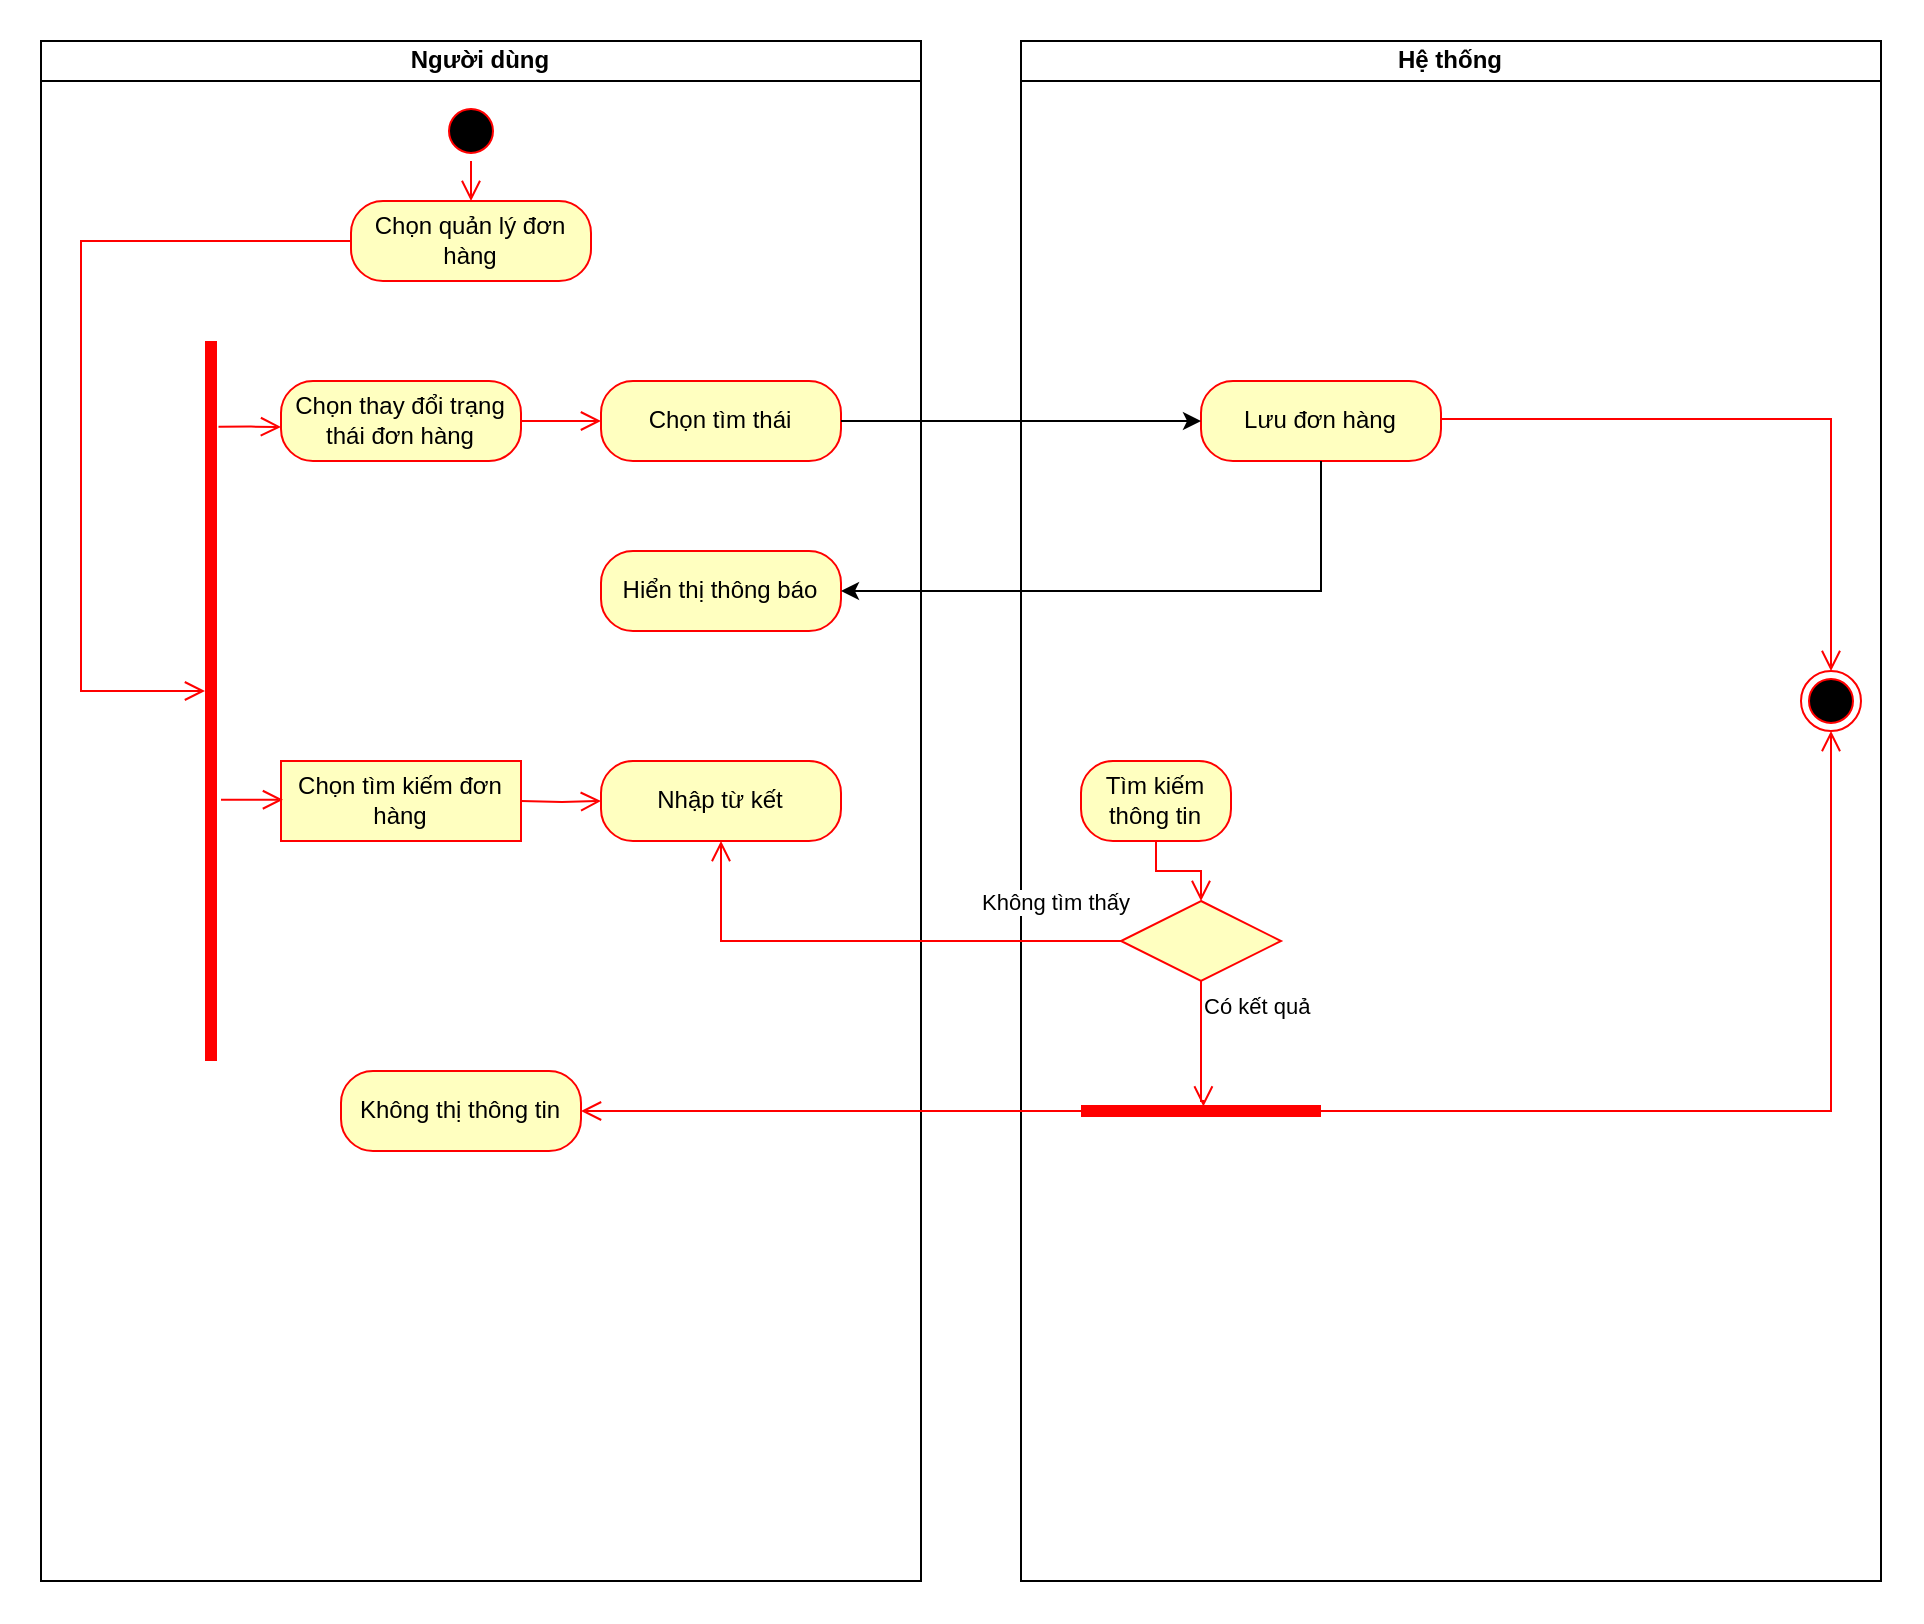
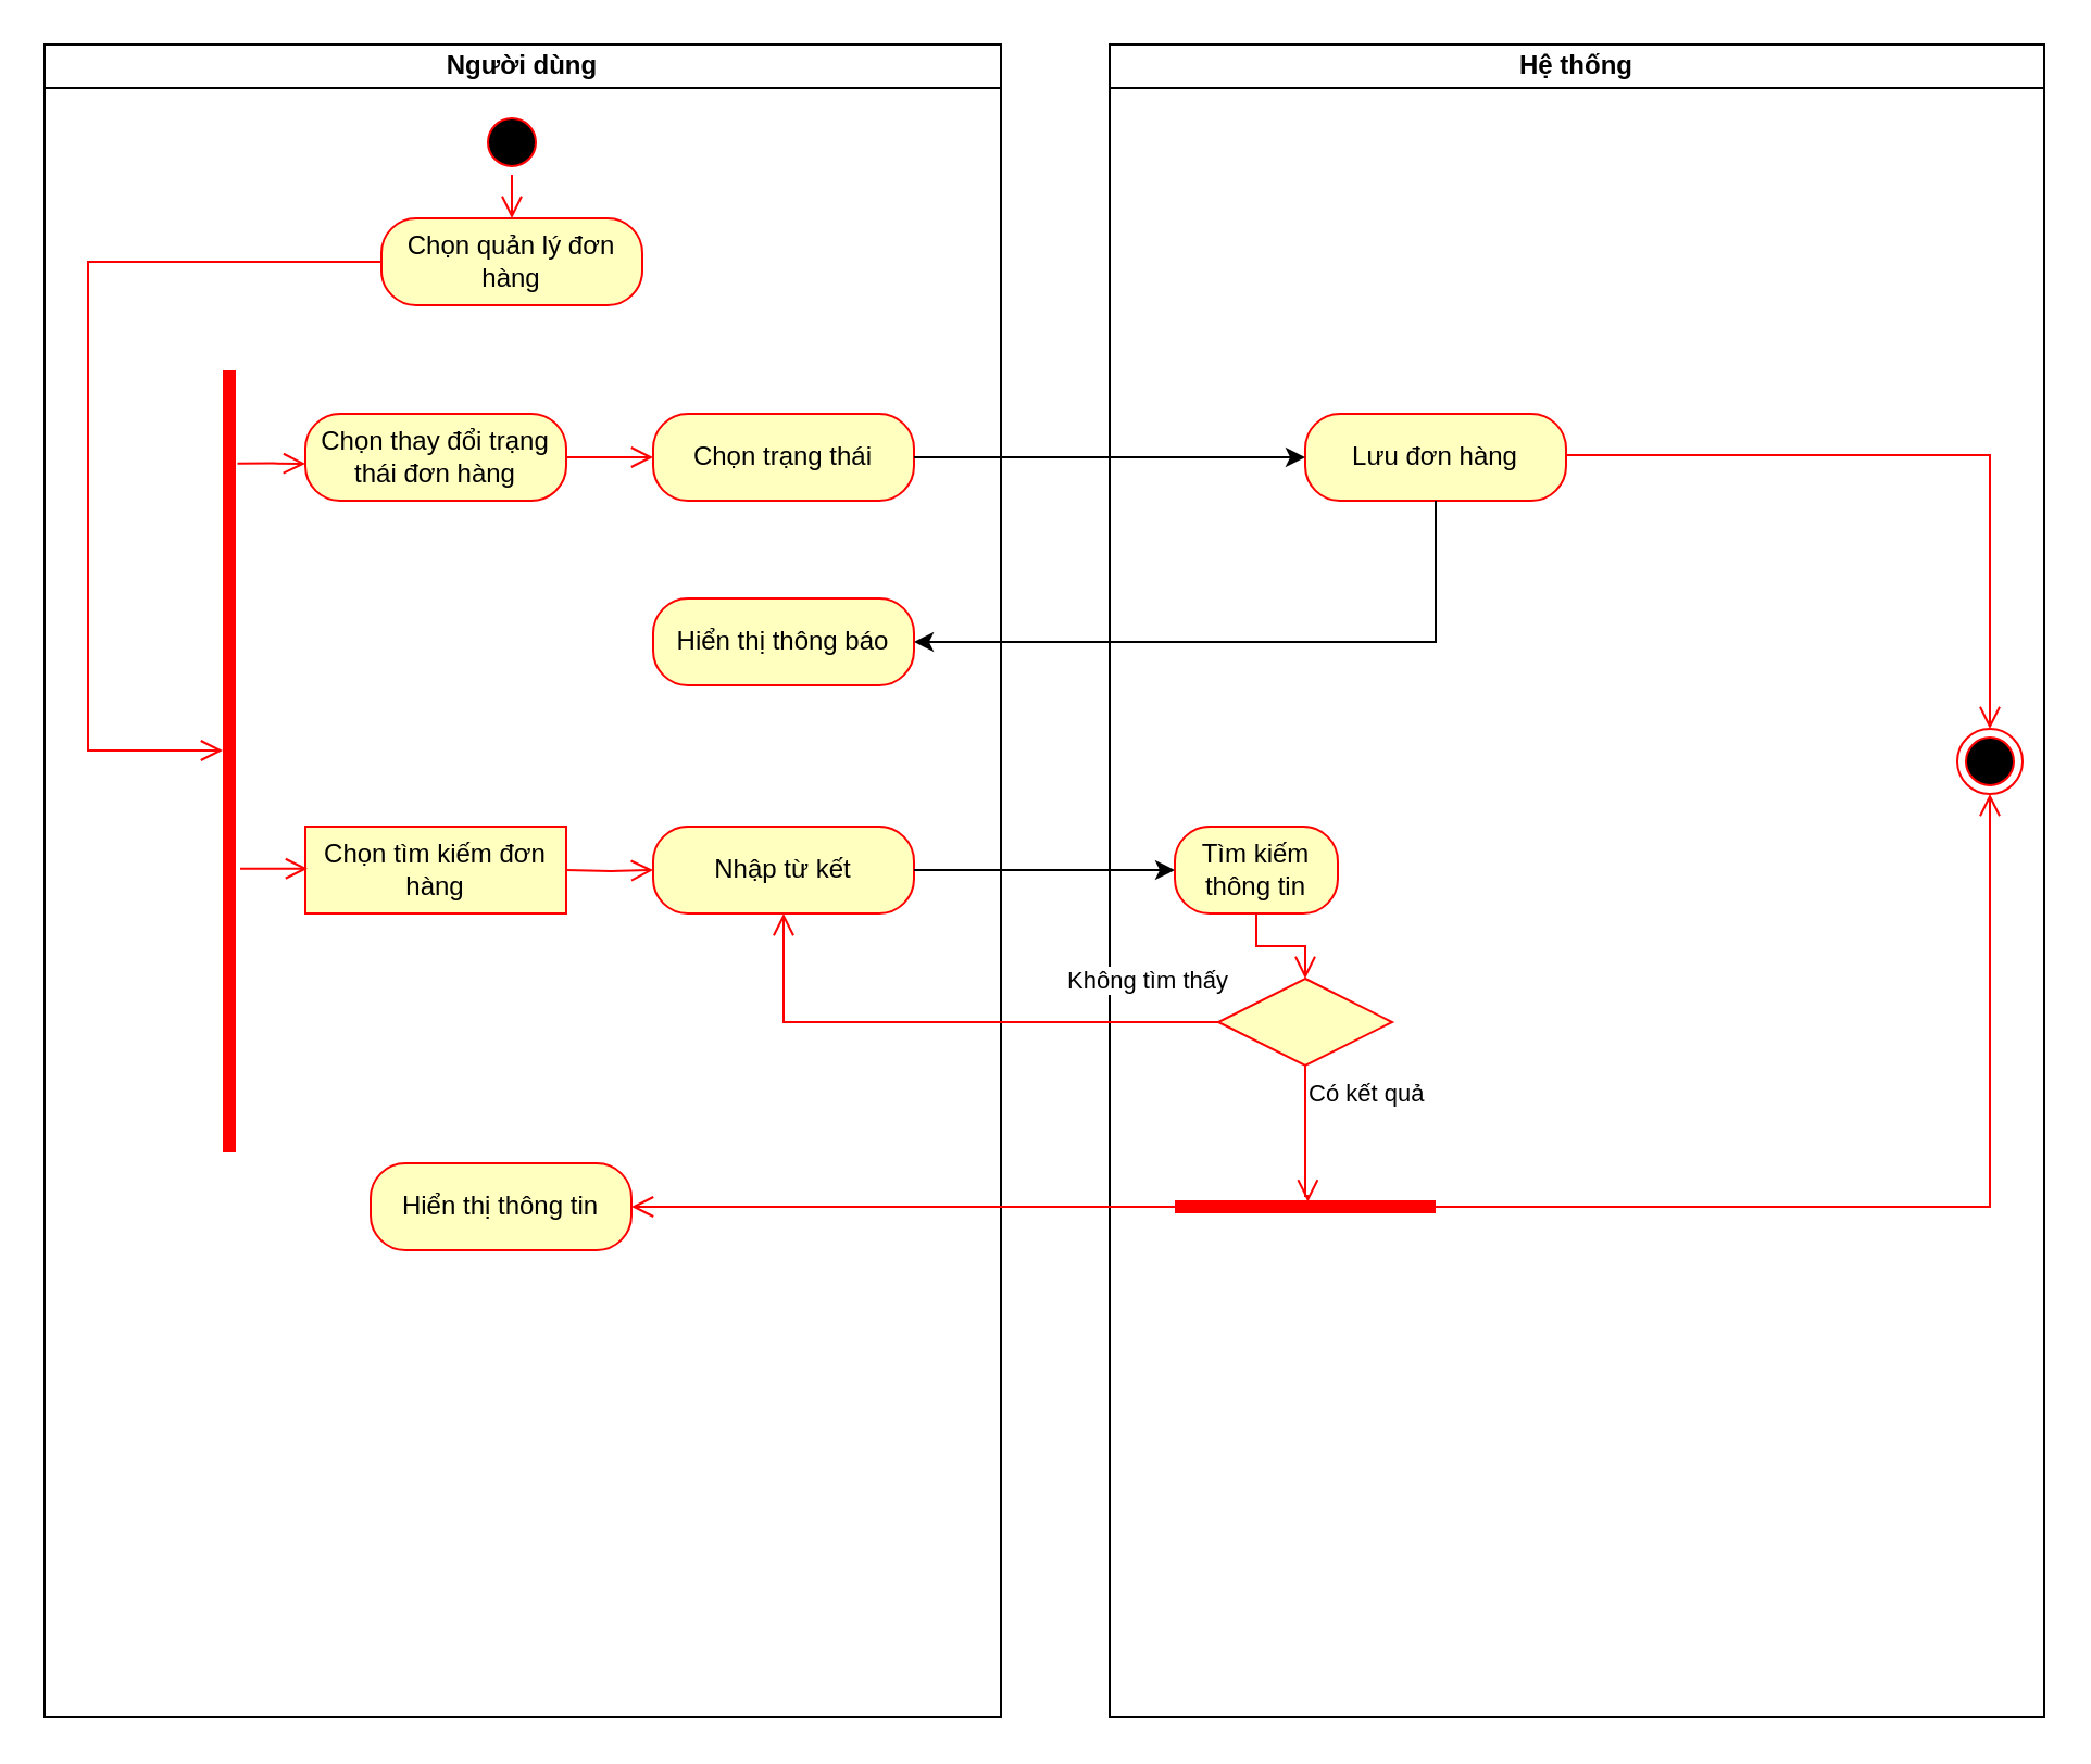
  <mxCell id="0" />
  <mxCell id="1" parent="0" />
  <mxCell id="2" value="Người dùng" style="swimlane;startSize=20;whiteSpace=wrap;html=1;" parent="1" vertex="1"><mxGeometry x="20" y="20" width="440" height="770" as="geometry"><mxRectangle x="120" y="80" width="110" height="30" as="alternateBounds" /></mxGeometry></mxCell>
  <mxCell id="3" value="" style="ellipse;html=1;shape=startState;fillColor=#000000;strokeColor=#ff0000;" parent="2" vertex="1"><mxGeometry x="200" y="30" width="30" height="30" as="geometry" /></mxCell>
  <mxCell id="4" value="" style="edgeStyle=orthogonalEdgeStyle;html=1;verticalAlign=bottom;endArrow=open;endSize=8;strokeColor=#ff0000;rounded=0;" parent="2" source="3" edge="1"><mxGeometry relative="1" as="geometry"><mxPoint x="215" y="80" as="targetPoint" /></mxGeometry></mxCell>
  <mxCell id="5" value="Chọn quản lý đơn hàng" style="rounded=1;whiteSpace=wrap;html=1;arcSize=40;fontColor=#000000;fillColor=#ffffc0;strokeColor=#ff0000;" parent="2" vertex="1"><mxGeometry x="155" y="80" width="120" height="40" as="geometry" /></mxCell>
  <mxCell id="6" value="" style="shape=line;html=1;strokeWidth=6;strokeColor=#ff0000;direction=south;" parent="2" vertex="1"><mxGeometry x="80" y="150" width="10" height="360" as="geometry" /></mxCell>
  <mxCell id="7" value="" style="edgeStyle=orthogonalEdgeStyle;html=1;verticalAlign=bottom;endArrow=open;endSize=8;strokeColor=#ff0000;rounded=0;exitX=0;exitY=0.5;exitDx=0;exitDy=0;" parent="2" source="5" edge="1"><mxGeometry relative="1" as="geometry"><mxPoint x="82" y="325" as="targetPoint" /><mxPoint x="540" y="190" as="sourcePoint" /><Array as="points"><mxPoint x="20" y="100" /><mxPoint x="20" y="325" /></Array></mxGeometry></mxCell>
  <mxCell id="8" value="Chọn thay đổi trạng thái đơn hàng" style="rounded=1;whiteSpace=wrap;html=1;arcSize=40;fontColor=#000000;fillColor=#ffffc0;strokeColor=#ff0000;" parent="2" vertex="1"><mxGeometry x="120" y="170" width="120" height="40" as="geometry" /></mxCell>
  <mxCell id="9" value="Chọn tìm kiếm đơn hàng" style="whiteSpace=wrap;html=1;arcSize=40;fontColor=#000000;fillColor=#ffffc0;strokeColor=#ff0000;rounded=0;" parent="2" vertex="1"><mxGeometry x="120" y="360" width="120" height="40" as="geometry" /></mxCell>
  <mxCell id="10" value="" style="edgeStyle=orthogonalEdgeStyle;html=1;verticalAlign=bottom;endArrow=open;endSize=8;strokeColor=#ff0000;rounded=0;exitX=0.119;exitY=0.125;exitDx=0;exitDy=0;exitPerimeter=0;" parent="2" source="6" edge="1"><mxGeometry relative="1" as="geometry"><mxPoint x="120" y="193" as="targetPoint" /><mxPoint x="230" y="140" as="sourcePoint" /></mxGeometry></mxCell>
  <mxCell id="11" value="" style="edgeStyle=orthogonalEdgeStyle;html=1;verticalAlign=bottom;endArrow=open;endSize=8;strokeColor=#ff0000;rounded=0;exitX=0.119;exitY=0.125;exitDx=0;exitDy=0;exitPerimeter=0;" parent="2" edge="1"><mxGeometry relative="1" as="geometry"><mxPoint x="121" y="379.38" as="targetPoint" /><mxPoint x="90" y="379.38" as="sourcePoint" /></mxGeometry></mxCell>
- <mxCell id="12" value="Chọn tìm thái" style="rounded=1;whiteSpace=wrap;html=1;arcSize=40;fontColor=#000000;fillColor=#ffffc0;strokeColor=#ff0000;" parent="2" vertex="1"><mxGeometry x="280" y="170" width="120" height="40" as="geometry" /></mxCell>
+ <mxCell id="12" value="Chọn trạng thái" style="rounded=1;whiteSpace=wrap;html=1;arcSize=40;fontColor=#000000;fillColor=#ffffc0;strokeColor=#ff0000;" parent="2" vertex="1"><mxGeometry x="280" y="170" width="120" height="40" as="geometry" /></mxCell>
  <mxCell id="13" value="" style="edgeStyle=orthogonalEdgeStyle;html=1;verticalAlign=bottom;endArrow=open;endSize=8;strokeColor=#ff0000;rounded=0;exitX=1;exitY=0.5;exitDx=0;exitDy=0;entryX=0;entryY=0.5;entryDx=0;entryDy=0;" parent="2" source="8" target="12" edge="1"><mxGeometry relative="1" as="geometry"><mxPoint x="130" y="203" as="targetPoint" /><mxPoint x="99" y="203" as="sourcePoint" /></mxGeometry></mxCell>
- <mxCell id="14" value="Không thị thông tin" style="rounded=1;whiteSpace=wrap;html=1;arcSize=40;fontColor=#000000;fillColor=#ffffc0;strokeColor=#ff0000;" parent="2" vertex="1"><mxGeometry x="150" y="515" width="120" height="40" as="geometry" /></mxCell>
+ <mxCell id="14" value="Hiển thị thông tin" style="rounded=1;whiteSpace=wrap;html=1;arcSize=40;fontColor=#000000;fillColor=#ffffc0;strokeColor=#ff0000;" parent="2" vertex="1"><mxGeometry x="150" y="515" width="120" height="40" as="geometry" /></mxCell>
  <mxCell id="15" value="Hiển thị thông báo" style="rounded=1;whiteSpace=wrap;html=1;arcSize=40;fontColor=#000000;fillColor=#ffffc0;strokeColor=#ff0000;" parent="2" vertex="1"><mxGeometry x="280" y="255" width="120" height="40" as="geometry" /></mxCell>
  <mxCell id="16" value="" style="edgeStyle=orthogonalEdgeStyle;html=1;verticalAlign=bottom;endArrow=open;endSize=8;strokeColor=#ff0000;rounded=0;exitX=1;exitY=0.5;exitDx=0;exitDy=0;entryX=0;entryY=0.5;entryDx=0;entryDy=0;" parent="2" target="17" edge="1"><mxGeometry relative="1" as="geometry"><mxPoint x="130" y="393" as="targetPoint" /><mxPoint x="240" y="380" as="sourcePoint" /></mxGeometry></mxCell>
  <mxCell id="17" value="Nhập từ kết" style="rounded=1;whiteSpace=wrap;html=1;arcSize=40;fontColor=#000000;fillColor=#ffffc0;strokeColor=#ff0000;" parent="2" vertex="1"><mxGeometry x="280" y="360" width="120" height="40" as="geometry" /></mxCell>
  <mxCell id="18" value="Hệ thống" style="swimlane;startSize=20;whiteSpace=wrap;html=1;" parent="1" vertex="1"><mxGeometry x="510" y="20" width="430" height="770" as="geometry"><mxRectangle x="400" y="80" width="90" height="30" as="alternateBounds" /></mxGeometry></mxCell>
  <mxCell id="19" value="" style="ellipse;html=1;shape=endState;fillColor=#000000;strokeColor=#ff0000;" parent="18" vertex="1"><mxGeometry x="390" y="315" width="30" height="30" as="geometry" /></mxCell>
  <mxCell id="20" value="Lưu đơn hàng" style="rounded=1;whiteSpace=wrap;html=1;arcSize=40;fontColor=#000000;fillColor=#ffffc0;strokeColor=#ff0000;" parent="18" vertex="1"><mxGeometry x="90" y="170" width="120" height="40" as="geometry" /></mxCell>
  <mxCell id="21" value="" style="edgeStyle=orthogonalEdgeStyle;html=1;align=left;verticalAlign=bottom;endArrow=open;endSize=8;strokeColor=#ff0000;rounded=0;exitX=1;exitY=0.5;exitDx=0;exitDy=0;" parent="18" source="20" edge="1"><mxGeometry x="-1" y="10" relative="1" as="geometry"><mxPoint x="405" y="315" as="targetPoint" /><mxPoint x="340" y="189.29" as="sourcePoint" /><Array as="points"><mxPoint x="405" y="189" /></Array><mxPoint as="offset" /></mxGeometry></mxCell>
  <mxCell id="22" value="Tìm kiếm thông tin" style="rounded=1;whiteSpace=wrap;html=1;arcSize=40;fontColor=#000000;fillColor=#ffffc0;strokeColor=#ff0000;" parent="18" vertex="1"><mxGeometry x="30" y="360" width="75" height="40" as="geometry" /></mxCell>
  <mxCell id="23" value="" style="rhombus;whiteSpace=wrap;html=1;fontColor=#000000;fillColor=#ffffc0;strokeColor=#ff0000;" parent="18" vertex="1"><mxGeometry x="50" y="430" width="80" height="40" as="geometry" /></mxCell>
  <mxCell id="24" value="" style="edgeStyle=orthogonalEdgeStyle;html=1;verticalAlign=bottom;endArrow=open;endSize=8;strokeColor=#ff0000;rounded=0;exitX=0.5;exitY=1;exitDx=0;exitDy=0;entryX=0.5;entryY=0;entryDx=0;entryDy=0;" parent="18" source="22" target="23" edge="1"><mxGeometry relative="1" as="geometry"><mxPoint x="300" y="440" as="targetPoint" /><mxPoint x="260" y="440" as="sourcePoint" /></mxGeometry></mxCell>
  <mxCell id="25" value="" style="shape=line;html=1;strokeWidth=6;strokeColor=#ff0000;" vertex="1" parent="18"><mxGeometry x="30" y="530" width="120" height="10" as="geometry" /></mxCell>
  <mxCell id="26" value="Có kết quả" style="edgeStyle=orthogonalEdgeStyle;html=1;align=left;verticalAlign=top;endArrow=open;endSize=8;strokeColor=#ff0000;rounded=0;entryX=0.51;entryY=0.275;entryDx=0;entryDy=0;entryPerimeter=0;" parent="18" source="23" target="25" edge="1"><mxGeometry x="-1" relative="1" as="geometry"><mxPoint x="90" y="530" as="targetPoint" /><Array as="points"><mxPoint x="90" y="530" /><mxPoint x="91" y="530" /></Array></mxGeometry></mxCell>
  <mxCell id="27" value="" style="edgeStyle=orthogonalEdgeStyle;html=1;verticalAlign=bottom;endArrow=open;endSize=8;strokeColor=#ff0000;rounded=0;exitX=1;exitY=0.5;exitDx=0;exitDy=0;entryX=0.5;entryY=1;entryDx=0;entryDy=0;exitPerimeter=0;" edge="1" parent="18" source="25" target="19"><mxGeometry relative="1" as="geometry"><mxPoint x="-210" y="545" as="targetPoint" /><mxPoint x="40" y="545" as="sourcePoint" /></mxGeometry></mxCell>
  <mxCell id="28" value="" style="edgeStyle=orthogonalEdgeStyle;html=1;verticalAlign=bottom;endArrow=open;endSize=8;strokeColor=#ff0000;rounded=0;entryX=0.499;entryY=0.433;entryDx=0;entryDy=0;entryPerimeter=0;" parent="1" edge="1"><mxGeometry relative="1" as="geometry"><mxPoint x="559.64" y="249.33" as="targetPoint" /><mxPoint x="560" y="250" as="sourcePoint" /></mxGeometry></mxCell>
  <mxCell id="29" value="" style="edgeStyle=orthogonalEdgeStyle;rounded=0;orthogonalLoop=1;jettySize=auto;html=1;" parent="1" source="12" edge="1"><mxGeometry relative="1" as="geometry"><mxPoint x="600" y="210" as="targetPoint" /></mxGeometry></mxCell>
  <mxCell id="30" value="" style="edgeStyle=orthogonalEdgeStyle;rounded=0;orthogonalLoop=1;jettySize=auto;html=1;exitX=0.5;exitY=1;exitDx=0;exitDy=0;entryX=1;entryY=0.5;entryDx=0;entryDy=0;" parent="1" source="20" target="15" edge="1"><mxGeometry relative="1" as="geometry"><mxPoint x="600" y="370" as="targetPoint" /><mxPoint x="420" y="370" as="sourcePoint" /></mxGeometry></mxCell>
+ <mxCell id="31" value="" style="edgeStyle=orthogonalEdgeStyle;rounded=0;orthogonalLoop=1;jettySize=auto;html=1;" parent="1" source="17" target="22" edge="1"><mxGeometry relative="1" as="geometry" /></mxCell>
  <mxCell id="32" value="Không tìm thấy" style="edgeStyle=orthogonalEdgeStyle;html=1;align=left;verticalAlign=bottom;endArrow=open;endSize=8;strokeColor=#ff0000;rounded=0;entryX=0.5;entryY=1;entryDx=0;entryDy=0;" parent="1" source="23" target="17" edge="1"><mxGeometry x="-0.44" y="-10" relative="1" as="geometry"><mxPoint x="740" y="470" as="targetPoint" /><mxPoint x="-1" as="offset" /></mxGeometry></mxCell>
  <mxCell id="33" value="" style="edgeStyle=orthogonalEdgeStyle;html=1;verticalAlign=bottom;endArrow=open;endSize=8;strokeColor=#ff0000;rounded=0;exitX=0;exitY=0.5;exitDx=0;exitDy=0;entryX=1;entryY=0.5;entryDx=0;entryDy=0;exitPerimeter=0;" edge="1" parent="1" source="25" target="14"><mxGeometry relative="1" as="geometry"><mxPoint x="310" y="410" as="targetPoint" /><mxPoint x="270" y="410" as="sourcePoint" /></mxGeometry></mxCell>
